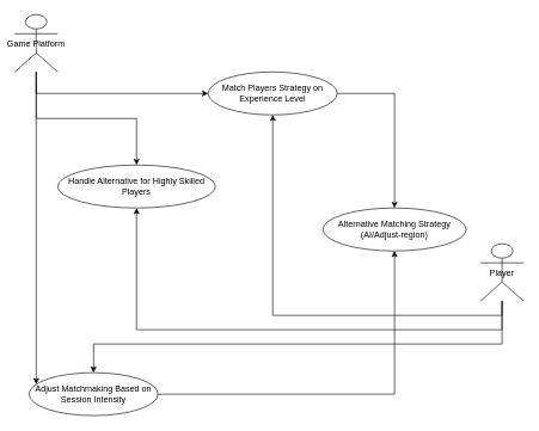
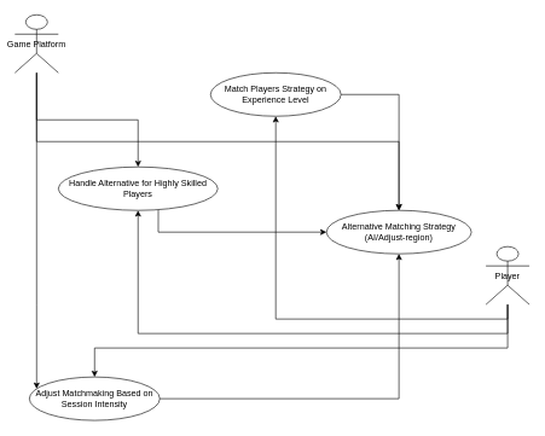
  <mxCell id="0" />
  <mxCell id="1" parent="0" />
  <mxCell id="2" value="Game Platform" style="shape=umlActor;" parent="1" vertex="1"><mxGeometry x="20" y="20" width="60" height="80" as="geometry" /></mxCell>
  <mxCell id="3" value="Player" style="shape=umlActor;" parent="1" vertex="1"><mxGeometry x="670" y="340" width="60" height="80" as="geometry" /></mxCell>
  <mxCell id="4" value="Match Players Strategy on Experience Level" style="ellipse;whiteSpace=wrap;html=1;" parent="1" vertex="1"><mxGeometry x="290" y="100" width="180" height="60" as="geometry" /></mxCell>
  <mxCell id="5" value="Adjust Matchmaking Based on Session Intensity" style="ellipse;whiteSpace=wrap;html=1;" parent="1" vertex="1"><mxGeometry x="40" y="520" width="180" height="60" as="geometry" /></mxCell>
  <mxCell id="6" value="Handle Alternative for Highly Skilled Players" style="ellipse;whiteSpace=wrap;html=1;" parent="1" vertex="1"><mxGeometry x="80" y="230" width="220" height="60" as="geometry" /></mxCell>
  <mxCell id="7" value="Alternative Matching Strategy (AI/Adjust-region)" style="ellipse;whiteSpace=wrap;html=1;" parent="1" vertex="1"><mxGeometry x="450" y="290" width="200" height="60" as="geometry" /></mxCell>
- <mxCell id="8" style="edgeStyle=orthogonalEdgeStyle;rounded=0;orthogonalLoop=1;jettySize=auto;html=1;exitX=0.5;exitY=1;exitDx=0;exitDy=0;" parent="1" source="2" target="4" edge="1"><mxGeometry relative="1" as="geometry" /></mxCell>
+ <mxCell id="8" style="edgeStyle=orthogonalEdgeStyle;rounded=0;orthogonalLoop=1;jettySize=auto;html=1;exitX=0.5;exitY=1;exitDx=0;exitDy=0;" parent="1" source="2" target="7" edge="1"><mxGeometry relative="1" as="geometry" /></mxCell>
  <mxCell id="9" style="edgeStyle=orthogonalEdgeStyle;rounded=0;orthogonalLoop=1;jettySize=auto;html=1;exitX=0.5;exitY=1;exitDx=0;exitDy=0;" parent="1" source="2" target="5" edge="1"><mxGeometry relative="1" as="geometry"><Array as="points"><mxPoint x="50" y="420" /><mxPoint x="50" y="420" /></Array></mxGeometry></mxCell>
  <mxCell id="10" style="edgeStyle=orthogonalEdgeStyle;rounded=0;orthogonalLoop=1;jettySize=auto;html=1;exitX=0.5;exitY=1;exitDx=0;exitDy=0;" parent="1" source="2" target="6" edge="1"><mxGeometry relative="1" as="geometry" /></mxCell>
  <mxCell id="11" style="edgeStyle=orthogonalEdgeStyle;rounded=0;orthogonalLoop=1;jettySize=auto;html=1;exitX=1;exitY=0.5;exitDx=0;exitDy=0;" parent="1" source="4" target="7" edge="1"><mxGeometry relative="1" as="geometry" /></mxCell>
  <mxCell id="12" style="edgeStyle=orthogonalEdgeStyle;rounded=0;orthogonalLoop=1;jettySize=auto;html=1;exitX=1;exitY=0.5;exitDx=0;exitDy=0;" parent="1" source="5" target="7" edge="1"><mxGeometry relative="1" as="geometry" /></mxCell>
+ <mxCell id="13" style="edgeStyle=orthogonalEdgeStyle;rounded=0;orthogonalLoop=1;jettySize=auto;html=1;exitX=0.627;exitY=0.993;exitDx=0;exitDy=0;exitPerimeter=0;" parent="1" source="6" target="7" edge="1"><mxGeometry relative="1" as="geometry" /></mxCell>
  <mxCell id="14" style="edgeStyle=orthogonalEdgeStyle;rounded=0;orthogonalLoop=1;jettySize=auto;html=1;exitX=0.5;exitY=1;exitDx=0;exitDy=0;" parent="1" source="3" target="4" edge="1"><mxGeometry relative="1" as="geometry" /></mxCell>
  <mxCell id="15" style="edgeStyle=orthogonalEdgeStyle;rounded=0;orthogonalLoop=1;jettySize=auto;html=1;exitX=0.5;exitY=1;exitDx=0;exitDy=0;" parent="1" source="3" target="5" edge="1"><mxGeometry relative="1" as="geometry"><Array as="points"><mxPoint x="700" y="480" /><mxPoint x="130" y="480" /></Array></mxGeometry></mxCell>
  <mxCell id="16" style="edgeStyle=orthogonalEdgeStyle;rounded=0;orthogonalLoop=1;jettySize=auto;html=1;exitX=0.5;exitY=1;exitDx=0;exitDy=0;" parent="1" source="3" target="6" edge="1"><mxGeometry relative="1" as="geometry"><Array as="points"><mxPoint x="700" y="460" /><mxPoint x="190" y="460" /></Array></mxGeometry></mxCell>
